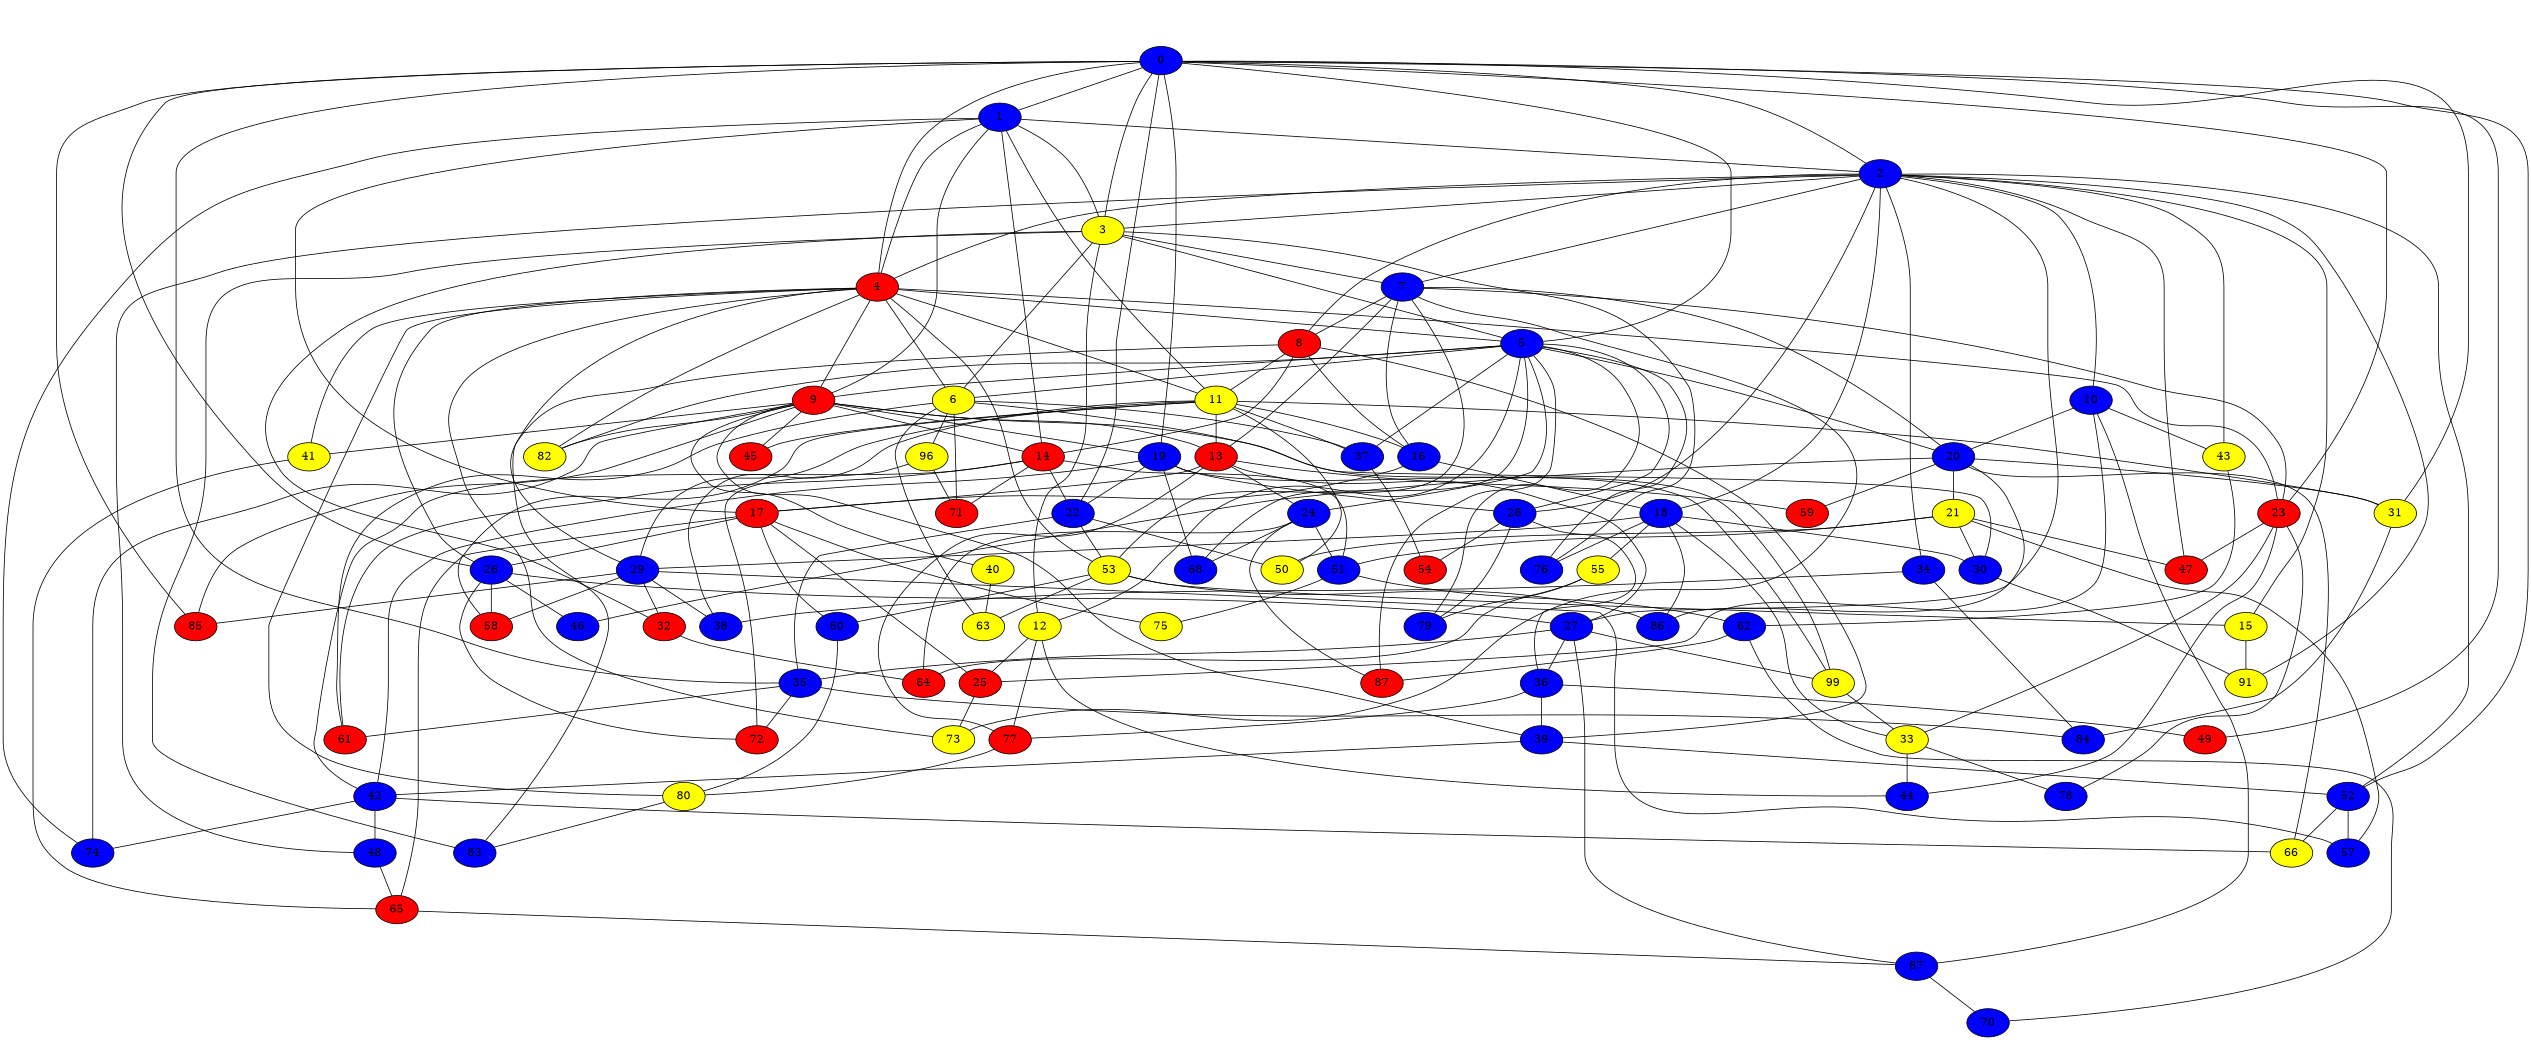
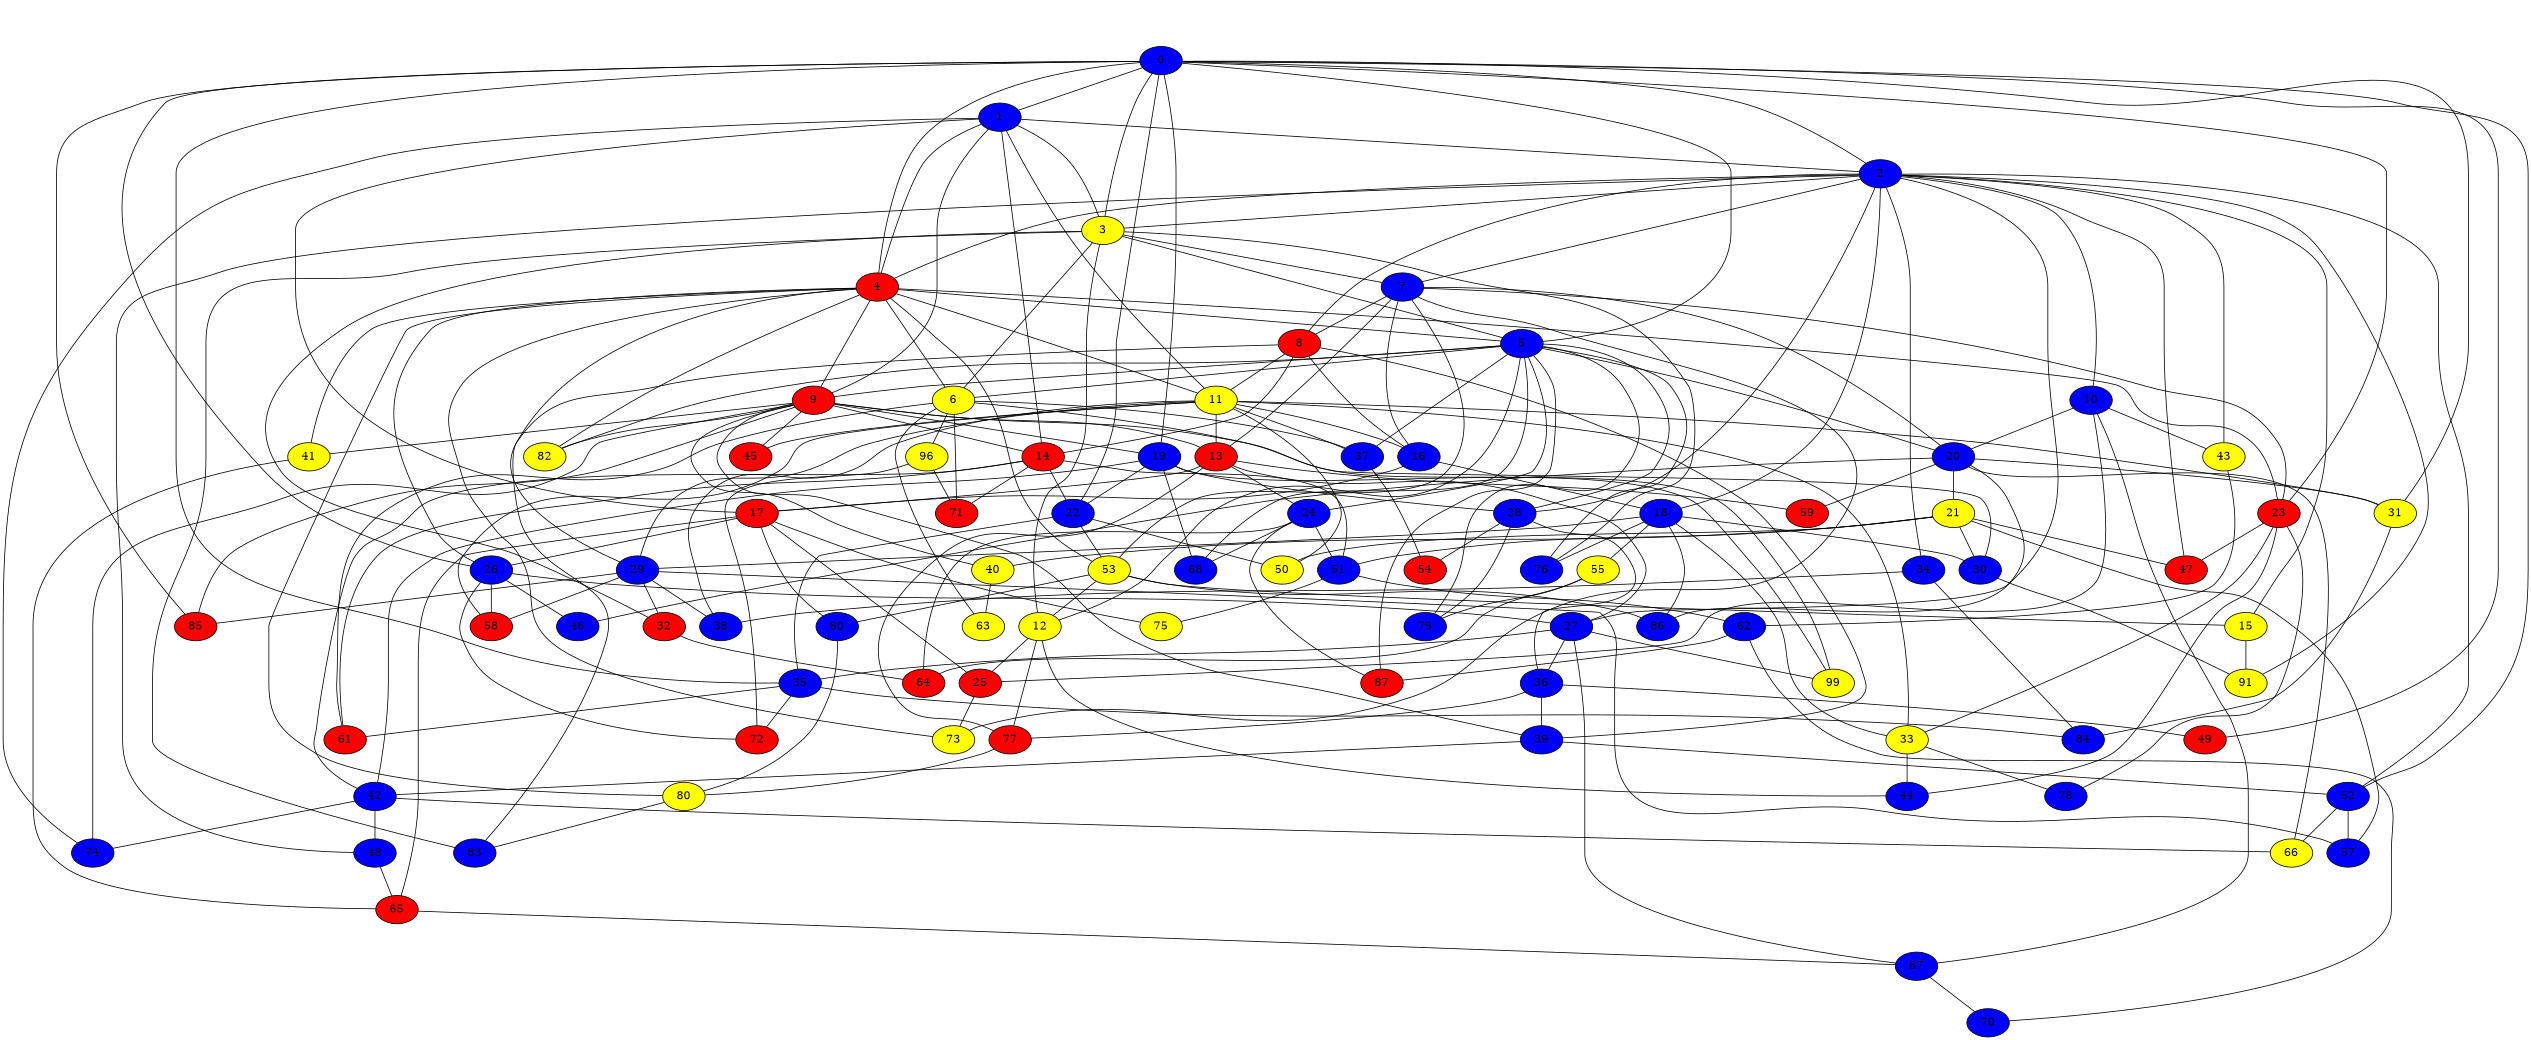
  graph {
    node [fillcolor=blue style=filled]
    0
    1
    2
    3 [fillcolor=yellow]
    4 [fillcolor=red]
    5
    19
    22
    23 [fillcolor=red]
    26
    31 [fillcolor=yellow]
    35
    49 [fillcolor=red]
    52
    85 [fillcolor=red]
    9 [fillcolor=red]
    11 [fillcolor=yellow]
    14 [fillcolor=red]
    17 [fillcolor=red]
    74
    7
    8 [fillcolor=red]
    10
    15 [fillcolor=yellow]
    18
    27
    28
    34
    43 [fillcolor=yellow]
    47 [fillcolor=red]
    48
    n32 [fillcolor=yellow label=91]
    6 [fillcolor=yellow]
    12 [fillcolor=yellow]
    32 [fillcolor=red]
    76
    83
    29
    41 [fillcolor=yellow]
    53 [fillcolor=yellow]
    73 [fillcolor=yellow]
    80 [fillcolor=yellow]
    82 [fillcolor=yellow]
    20
    24
    37
    68
    79
    87 [fillcolor=red]
    n50 [fillcolor=yellow label=99]
    42
    50 [fillcolor=yellow]
    33 [fillcolor=yellow]
    44
    78
    58 [fillcolor=red]
    46
    72 [fillcolor=red]
    84
    61 [fillcolor=red]
    66 [fillcolor=yellow]
    57
    13 [fillcolor=red]
    39
    30
    40 [fillcolor=yellow]
    45 [fillcolor=red]
    16
    38
    71 [fillcolor=red]
    51
    25 [fillcolor=red]
    60
    65 [fillcolor=red]
    75 [fillcolor=yellow]
    67
    55 [fillcolor=yellow]
    86
    36
    54 [fillcolor=red]
    62
    n82 [fillcolor=yellow label=96]
    63 [fillcolor=yellow]
    77 [fillcolor=red]
    64 [fillcolor=red]
    59 [fillcolor=red]
    21 [fillcolor=yellow]
    70
    0 -- 1
    0 -- 2
    0 -- 3
    0 -- 4
    0 -- 5
    0 -- 19
    0 -- 22
    0 -- 23
    0 -- 26
    0 -- 31
    0 -- 35
    0 -- 49
    0 -- 52
    0 -- 85
    1 -- 2
    1 -- 3
    1 -- 4
    1 -- 9
    1 -- 11
    1 -- 14
    1 -- 17
    1 -- 74
    2 -- 3
    2 -- 4
    2 -- 52
    2 -- 7
    2 -- 8
    2 -- 10
    2 -- 15
    2 -- 18
    2 -- 27
    2 -- 28
    2 -- 34
    2 -- 43
    2 -- 47
    2 -- 48
    2 -- n32
    3 -- 5
    3 -- 7
    3 -- 6
    3 -- 12
    3 -- 32
    3 -- 76
    3 -- 83
    4 -- 5
    4 -- 23
    4 -- 26
    4 -- 9
    4 -- 11
    4 -- 6
    4 -- 29
    4 -- 41
    4 -- 53
    4 -- 73
    4 -- 80
    4 -- 82
    5 -- 9
    5 -- 28
    5 -- 6
    5 -- 12
    5 -- 76
    5 -- 82
    5 -- 20
    5 -- 24
    5 -- 37
    5 -- 68
    5 -- 79
    5 -- 87
    19 -- 22
    19 -- 28
    19 -- 68
    19 -- n50
    19 -- 42
    22 -- 35
    22 -- 53
    22 -- 50
    23 -- 47
    23 -- 33
    23 -- 44
    23 -- 78
    26 -- 27
    26 -- 58
    26 -- 46
    26 -- 72
    31 -- 84
    35 -- 72
    35 -- 84
    35 -- 61
    52 -- 66
    52 -- 57
    9 -- 19
    9 -- 85
    9 -- 14
    9 -- 74
    9 -- 41
    9 -- 82
    9 -- 13
    9 -- 39
    9 -- 30
    9 -- 40
    9 -- 45
    11 -- 31
    11 -- 29
    11 -- 37
    11 -- 50
-   n50 -- 33
+   11 -- 33
    11 -- 58
    11 -- 13
    11 -- 45
    11 -- 16
    11 -- 38
    14 -- 22
    14 -- 42
    14 -- 61
    14 -- 71
    14 -- 51
    17 -- 26
    17 -- 25
    17 -- 60
    17 -- 65
    17 -- 75
    7 -- 23
    7 -- 8
    7 -- 53
    7 -- 73
    7 -- 20
    7 -- 13
    7 -- 16
    8 -- 11
    8 -- 14
    8 -- 83
    8 -- 39
    8 -- 16
    10 -- 43
    10 -- 20
    10 -- 25
    10 -- 67
    15 -- n32
    18 -- 76
    18 -- 29
    18 -- 33
    18 -- 30
    18 -- 55
    18 -- 86
    27 -- 35
    27 -- n50
    27 -- 67
    27 -- 36
    28 -- 79
    28 -- 36
    28 -- 54
    34 -- 84
    34 -- 38
    43 -- 62
    48 -- 65
    6 -- 37
    6 -- n50
    6 -- 61
    6 -- 71
    6 -- n82
    6 -- 63
    12 -- 44
    12 -- 25
    12 -- 77
    32 -- 64
    29 -- 85
    29 -- 32
    29 -- 58
    29 -- 57
    29 -- 38
    41 -- 65
    53 -- 15
    53 -- 60
    53 -- 86
-   53 -- 63
+   53 -- 12
    80 -- 83
    20 -- 31
    20 -- 46
    20 -- 66
    20 -- 86
    20 -- 59
    20 -- 21
    24 -- 68
    24 -- 87
    24 -- 51
    24 -- 64
    37 -- 54
    42 -- 74
    42 -- 48
    42 -- 66
    33 -- 44
    33 -- 78
    13 -- 17
    13 -- 27
    13 -- 24
    13 -- 77
    13 -- 59
    39 -- 52
    39 -- 42
    30 -- n32
    40 -- 63
    16 -- 17
    16 -- 18
    51 -- 75
    51 -- 62
    25 -- 73
    60 -- 80
    65 -- 67
    67 -- 70
    55 -- 79
    55 -- 64
    36 -- 49
    36 -- 39
    36 -- 77
    62 -- 87
    62 -- 70
    n82 -- 72
    n82 -- 71
    77 -- 80
    21 -- 47
    21 -- 50
    21 -- 57
    21 -- 30
+   21 -- 40
    21 -- 51
  }
